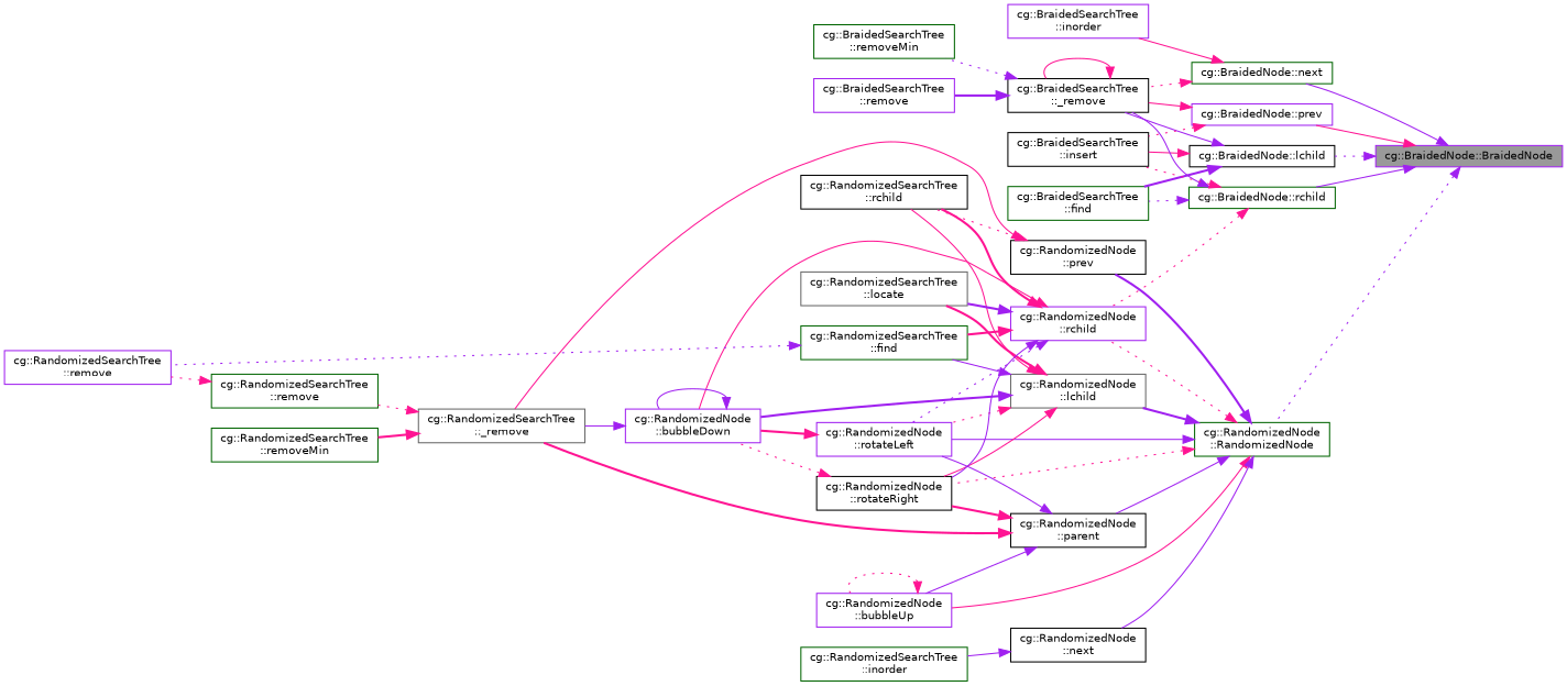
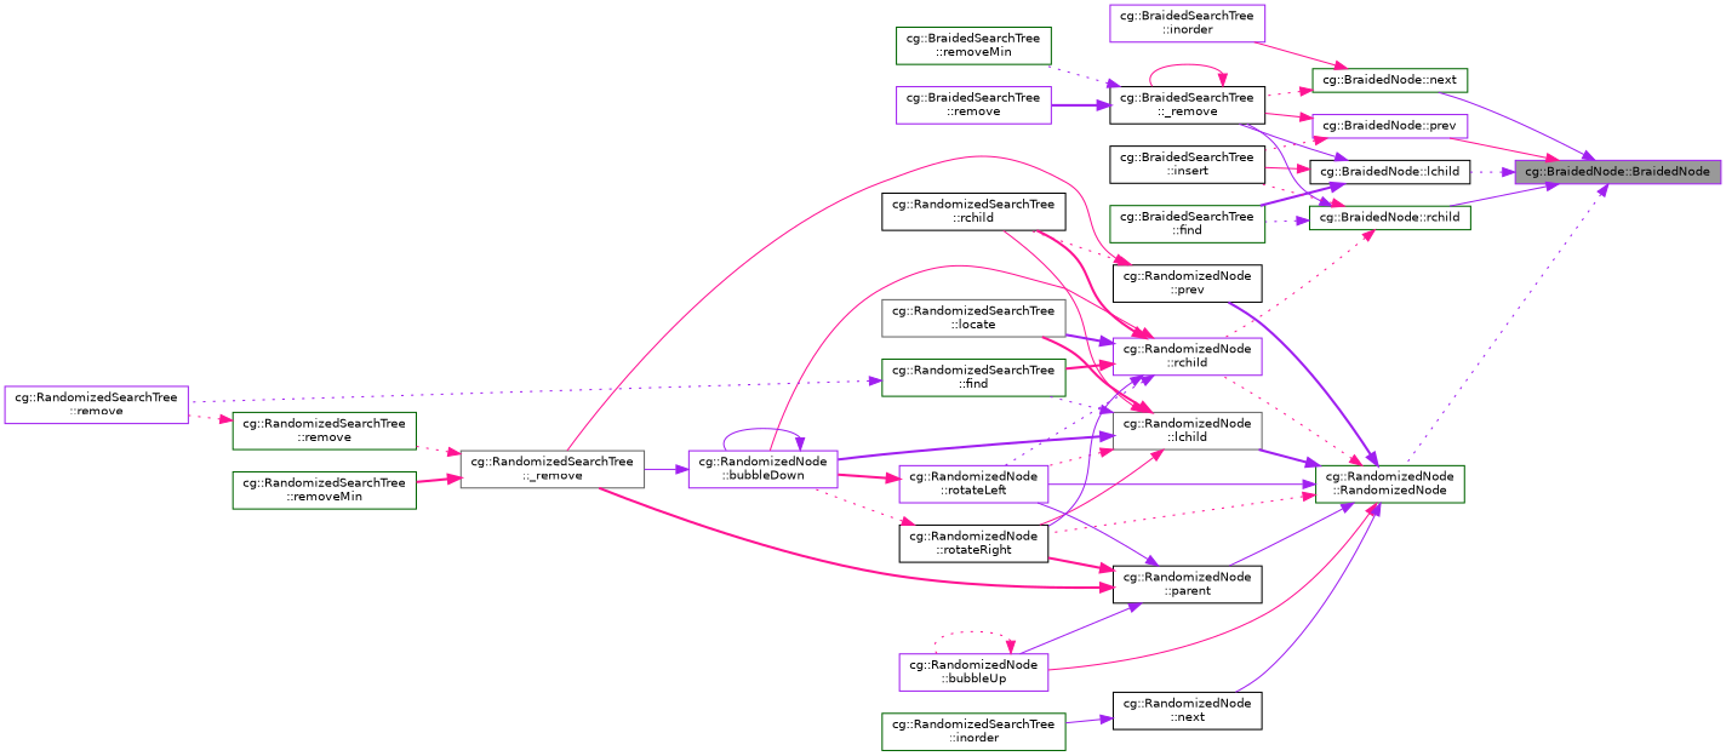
  digraph {
    rankdir=RL
    node [color=purple fillcolor=white fontname=Helvetica fontsize=10 shape=box style=filled]
    edge [color=deeppink dir=back fontname=Helvetica fontsize=10 labelfontname=Helvetica labelfontsize=10 style=solid]
    n1 [fillcolor=grey60 fontcolor=black height=0.2 label="cg::BraidedNode::BraidedNode" width=0.4]
    n2 [color=black height=0.2 label="cg::BraidedNode::lchild" width=0.4]
    n3 [color=darkgreen height=0.2 label="cg::BraidedNode::next" width=0.4]
    n4 [height=0.2 label="cg::BraidedNode::prev" width=0.4]
    n5 [color=darkgreen height=0.2 label="cg::RandomizedNode\l::RandomizedNode" width=0.4]
    n6 [color=darkgreen height=0.2 label="cg::BraidedNode::rchild" width=0.4]
    n7 [color=black height=0.2 label="cg::BraidedSearchTree\l::_remove" width=0.4]
    n8 [color=darkgreen height=0.2 label="cg::BraidedSearchTree\l::find" width=0.4]
    n9 [color=black height=0.2 label="cg::BraidedSearchTree\l::insert" width=0.4]
    n10 [height=0.2 label="cg::BraidedSearchTree\l::inorder" width=0.4]
    n11 [height=0.2 label="cg::RandomizedNode\l::bubbleUp" width=0.4]
    n12 [color=gray40 height=0.2 label="cg::RandomizedNode\l::lchild" width=0.4]
    n13 [height=0.2 label="cg::RandomizedNode\l::rotateLeft" width=0.4]
    n14 [color=black height=0.2 label="cg::RandomizedNode\l::rotateRight" width=0.4]
    n15 [color=black height=0.2 label="cg::RandomizedNode\l::next" width=0.4]
    n16 [color=black height=0.2 label="cg::RandomizedNode\l::parent" width=0.4]
    n17 [color=black height=0.2 label="cg::RandomizedNode\l::prev" width=0.4]
    n18 [height=0.2 label="cg::RandomizedNode\l::rchild" width=0.4]
    n19 [height=0.2 label="cg::BraidedSearchTree\l::remove" width=0.4]
    n20 [color=darkgreen height=0.2 label="cg::BraidedSearchTree\l::removeMin" width=0.4]
    n21 [height=0.2 label="cg::RandomizedNode\l::bubbleDown" width=0.4]
    n22 [color=darkgreen height=0.2 label="cg::RandomizedSearchTree\l::find" width=0.4]
    n23 [color=black height=0.2 label="cg::RandomizedSearchTree\l::rchild" width=0.4]
    n24 [color=gray40 height=0.2 label="cg::RandomizedSearchTree\l::locate" width=0.4]
    n25 [color=darkgreen height=0.2 label="cg::RandomizedSearchTree\l::inorder" width=0.4]
    n26 [color=gray40 height=0.2 label="cg::RandomizedSearchTree\l::_remove" width=0.4]
    n27 [height=0.2 label="cg::RandomizedSearchTree\l::remove" width=0.4]
    n28 [color=darkgreen height=0.2 label="cg::RandomizedSearchTree\l::remove" width=0.4]
    n29 [color=darkgreen height=0.2 label="cg::RandomizedSearchTree\l::removeMin" width=0.4]
    n1 -> n2 [color=purple style=dotted]
    n1 -> n3 [color=purple]
    n1 -> n4
    n1 -> n5 [color=purple style=dotted]
    n1 -> n6 [color=purple]
    n2 -> n7 [color=purple]
    n2 -> n8 [color=purple style=bold]
    n2 -> n9
    n3 -> n7 [style=dotted]
    n3 -> n10
    n4 -> n7
    n4 -> n9 [style=dotted]
    n5 -> n11
    n5 -> n12 [color=purple style=bold]
    n5 -> n13 [color=purple]
    n5 -> n14 [style=dotted]
    n5 -> n15 [color=purple]
    n5 -> n16 [color=purple]
    n5 -> n17 [color=purple style=bold]
    n5 -> n18 [style=dotted]
    n6 -> n7 [color=purple]
    n6 -> n8 [color=purple style=dotted]
    n6 -> n9 [style=dotted]
    n6 -> n18 [style=dotted]
    n7 -> n7
    n7 -> n19 [color=purple style=bold]
    n7 -> n20 [color=purple style=dotted]
    n11 -> n11 [style=dotted]
    n12 -> n13 [style=dotted]
    n12 -> n14
    n12 -> n21 [color=purple style=bold]
-   n12 -> n22 [color=purple]
+   n12 -> n22 [color=purple style=dotted]
    n12 -> n23
    n12 -> n24 [style=bold]
    n13 -> n21 [style=bold]
    n14 -> n21 [style=dotted]
    n15 -> n25 [color=purple]
    n16 -> n11 [color=purple]
    n16 -> n13 [color=purple]
    n16 -> n14 [style=bold]
    n16 -> n26 [style=bold]
    n17 -> n23 [style=dotted]
    n17 -> n26
    n18 -> n13 [color=purple style=dotted]
    n18 -> n14 [color=purple]
    n18 -> n21
    n18 -> n22 [style=bold]
    n18 -> n23 [style=bold]
    n18 -> n24 [color=purple style=bold]
    n21 -> n21 [color=purple]
    n21 -> n26 [color=purple]
    n22 -> n27 [color=purple style=dotted]
    n26 -> n28 [style=dotted]
    n26 -> n29 [style=bold]
    n28 -> n27 [style=dotted]
  }
